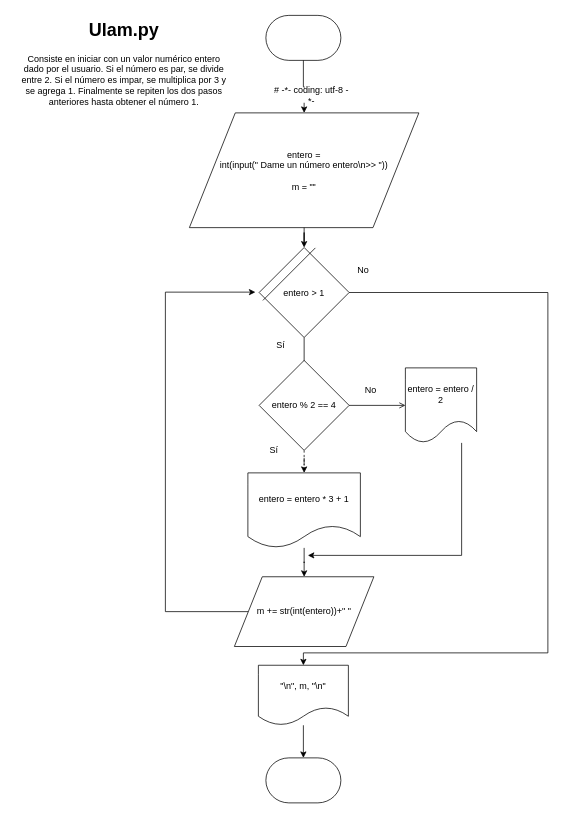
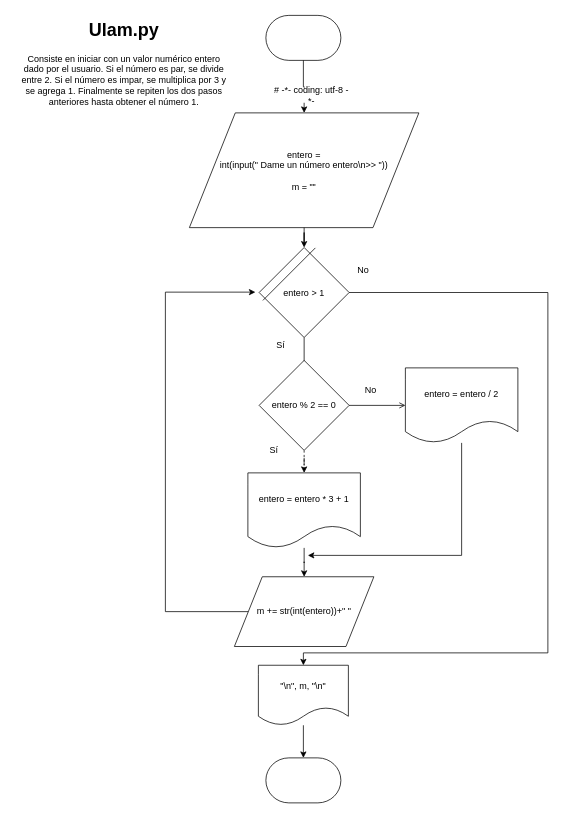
  <mxCell id="0" />
  <mxCell id="1" parent="0" />
  <mxCell id="2" value="&lt;h1&gt;Ulam.py&lt;br&gt;&lt;/h1&gt;&lt;p&gt;Consiste en iniciar con un valor numérico entero dado por el usuario. Si el número es par, se divide entre 2. Si el número es impar, se multiplica por 3 y se agrega 1. Finalmente se repiten los dos pasos anteriores hasta obtener el número 1.&lt;br&gt;&lt;/p&gt;" style="text;html=1;strokeColor=none;fillColor=none;spacing=5;spacingTop=-20;whiteSpace=wrap;overflow=hidden;rounded=0;labelBackgroundColor=#ffffff;align=center;" parent="1" vertex="1"><mxGeometry x="20" y="20" width="290" height="130" as="geometry" /></mxCell>
  <mxCell id="3" value="" style="strokeWidth=1;html=1;shape=mxgraph.flowchart.terminator;whiteSpace=wrap;" parent="1" vertex="1"><mxGeometry x="354" y="20" width="100" height="60" as="geometry" /></mxCell>
  <mxCell id="4" value="" style="strokeWidth=1;html=1;shape=mxgraph.flowchart.terminator;whiteSpace=wrap;" parent="1" vertex="1"><mxGeometry x="354" y="1010" width="100" height="60" as="geometry" /></mxCell>
  <mxCell id="5" value="&lt;div&gt;entero = &lt;br&gt;&lt;/div&gt;&lt;div&gt;int(input(&quot; Dame un número entero\n&amp;gt;&amp;gt; &quot;))&lt;/div&gt;&lt;div&gt;&lt;br&gt;&lt;/div&gt;&lt;div&gt;m = &quot;&quot;&lt;br&gt;&lt;/div&gt;" style="shape=parallelogram;perimeter=parallelogramPerimeter;whiteSpace=wrap;html=1;" parent="1" vertex="1"><mxGeometry x="252" y="150" width="306" height="153" as="geometry" /></mxCell>
  <mxCell id="6" value="" style="edgeStyle=orthogonalEdgeStyle;rounded=0;orthogonalLoop=1;jettySize=auto;html=1;" parent="1" source="3" target="5" edge="1"><mxGeometry relative="1" as="geometry" /></mxCell>
  <mxCell id="7" value="# -*- coding: utf-8 -*-" style="text;html=1;strokeColor=none;fillColor=#ffffff;align=center;verticalAlign=middle;whiteSpace=wrap;rounded=0;" parent="1" vertex="1"><mxGeometry x="360" y="116.5" width="110" height="20" as="geometry" /></mxCell>
  <mxCell id="8" value="" style="edgeStyle=orthogonalEdgeStyle;rounded=0;orthogonalLoop=1;jettySize=auto;html=1;entryX=0.5;entryY=0;entryDx=0;entryDy=0;" parent="1" source="9" target="13" edge="1"><mxGeometry relative="1" as="geometry"><mxPoint x="720" y="700" as="targetPoint" /><Array as="points"><mxPoint x="730" y="390" /><mxPoint x="730" y="870" /><mxPoint x="404" y="870" /></Array></mxGeometry></mxCell>
  <mxCell id="9" value="entero &amp;gt; 1" style="rhombus;whiteSpace=wrap;html=1;fillColor=#ffffff;" parent="1" vertex="1"><mxGeometry x="345" y="329.5" width="120" height="120" as="geometry" /></mxCell>
  <mxCell id="10" value="" style="edgeStyle=orthogonalEdgeStyle;rounded=0;orthogonalLoop=1;jettySize=auto;html=1;endArrow=classic;endFill=1;" parent="1" source="5" target="9" edge="1"><mxGeometry relative="1" as="geometry" /></mxCell>
  <mxCell id="11" value="" style="edgeStyle=orthogonalEdgeStyle;rounded=0;orthogonalLoop=1;jettySize=auto;html=1;endArrow=classic;endFill=1;" parent="1" source="9" edge="1"><mxGeometry relative="1" as="geometry"><mxPoint x="405" y="540" as="targetPoint" /></mxGeometry></mxCell>
  <mxCell id="12" value="" style="edgeStyle=orthogonalEdgeStyle;rounded=0;orthogonalLoop=1;jettySize=auto;html=1;endArrow=classic;endFill=1;" parent="1" source="13" target="4" edge="1"><mxGeometry relative="1" as="geometry" /></mxCell>
  <mxCell id="13" value="&quot;\n&quot;, m, &quot;\n&quot;" style="shape=document;whiteSpace=wrap;html=1;boundedLbl=1;fillColor=#ffffff;" parent="1" vertex="1"><mxGeometry x="344" y="886.5" width="120" height="80" as="geometry" /></mxCell>
  <mxCell id="14" value="Sí" style="text;html=1;strokeColor=none;fillColor=none;align=center;verticalAlign=middle;whiteSpace=wrap;rounded=0;" parent="1" vertex="1"><mxGeometry x="354" y="449.5" width="40" height="20" as="geometry" /></mxCell>
  <mxCell id="15" value="No" style="text;html=1;strokeColor=none;fillColor=none;align=center;verticalAlign=middle;whiteSpace=wrap;rounded=0;" parent="1" vertex="1"><mxGeometry x="464" y="350" width="40" height="20" as="geometry" /></mxCell>
  <mxCell id="16" value="" style="edgeStyle=orthogonalEdgeStyle;rounded=0;orthogonalLoop=1;jettySize=auto;html=1;endArrow=open;" parent="1" source="18" target="20" edge="1"><mxGeometry relative="1" as="geometry" /></mxCell>
  <mxCell id="17" value="" style="edgeStyle=orthogonalEdgeStyle;rounded=0;orthogonalLoop=1;jettySize=auto;html=1;dashed=1;" parent="1" source="18" target="22" edge="1"><mxGeometry relative="1" as="geometry" /></mxCell>
- <mxCell id="18" value="entero % 2 == 4" style="rhombus;whiteSpace=wrap;html=1;fillColor=#ffffff;" parent="1" vertex="1"><mxGeometry x="345" y="480" width="120" height="120" as="geometry" /></mxCell>
+ <mxCell id="18" value="entero % 2 == 0" style="rhombus;whiteSpace=wrap;html=1;fillColor=#ffffff;" parent="1" vertex="1"><mxGeometry x="345" y="480" width="120" height="120" as="geometry" /></mxCell>
  <mxCell id="19" value="" style="edgeStyle=orthogonalEdgeStyle;rounded=0;orthogonalLoop=1;jettySize=auto;html=1;" parent="1" source="20" edge="1"><mxGeometry relative="1" as="geometry"><mxPoint x="410" y="740" as="targetPoint" /><Array as="points"><mxPoint x="615" y="740" /><mxPoint x="410" y="740" /></Array></mxGeometry></mxCell>
- <mxCell id="20" value="entero = entero / 2" style="shape=document;whiteSpace=wrap;html=1;boundedLbl=1;fillColor=#ffffff;" parent="1" vertex="1"><mxGeometry x="540" y="490" width="95" height="100" as="geometry" /></mxCell>
+ <mxCell id="20" value="entero = entero / 2" style="shape=document;whiteSpace=wrap;html=1;boundedLbl=1;fillColor=#ffffff;" parent="1" vertex="1"><mxGeometry x="540" y="490" width="150" height="100" as="geometry" /></mxCell>
  <mxCell id="21" value="" style="edgeStyle=orthogonalEdgeStyle;rounded=0;orthogonalLoop=1;jettySize=auto;html=1;" parent="1" source="22" target="24" edge="1"><mxGeometry relative="1" as="geometry" /></mxCell>
  <mxCell id="22" value="entero = entero * 3 + 1" style="shape=document;whiteSpace=wrap;html=1;boundedLbl=1;fillColor=#ffffff;" parent="1" vertex="1"><mxGeometry x="330" y="630" width="150" height="100" as="geometry" /></mxCell>
  <mxCell id="23" value="" style="edgeStyle=orthogonalEdgeStyle;rounded=0;orthogonalLoop=1;jettySize=auto;html=1;" parent="1" source="24" edge="1"><mxGeometry relative="1" as="geometry"><mxPoint x="340" y="389" as="targetPoint" /><Array as="points"><mxPoint x="220" y="815" /><mxPoint x="220" y="389" /></Array></mxGeometry></mxCell>
  <mxCell id="24" value="m += str(int(entero))+&quot; &quot;" style="shape=parallelogram;perimeter=parallelogramPerimeter;whiteSpace=wrap;html=1;" parent="1" vertex="1"><mxGeometry x="312" y="768.5" width="186" height="93" as="geometry" /></mxCell>
  <mxCell id="25" value="" style="endArrow=none;html=1;exitX=0.042;exitY=0.588;exitDx=0;exitDy=0;exitPerimeter=0;" parent="1" source="9" edge="1"><mxGeometry width="50" height="50" relative="1" as="geometry"><mxPoint x="360" y="389.5" as="sourcePoint" /><mxPoint x="420" y="330" as="targetPoint" /></mxGeometry></mxCell>
  <mxCell id="26" value="Sí" style="text;html=1;strokeColor=none;fillColor=none;align=center;verticalAlign=middle;whiteSpace=wrap;rounded=0;" parent="1" vertex="1"><mxGeometry x="345" y="590" width="40" height="20" as="geometry" /></mxCell>
  <mxCell id="27" value="No" style="text;html=1;strokeColor=none;fillColor=none;align=center;verticalAlign=middle;whiteSpace=wrap;rounded=0;" parent="1" vertex="1"><mxGeometry x="474" y="510" width="40" height="20" as="geometry" /></mxCell>
